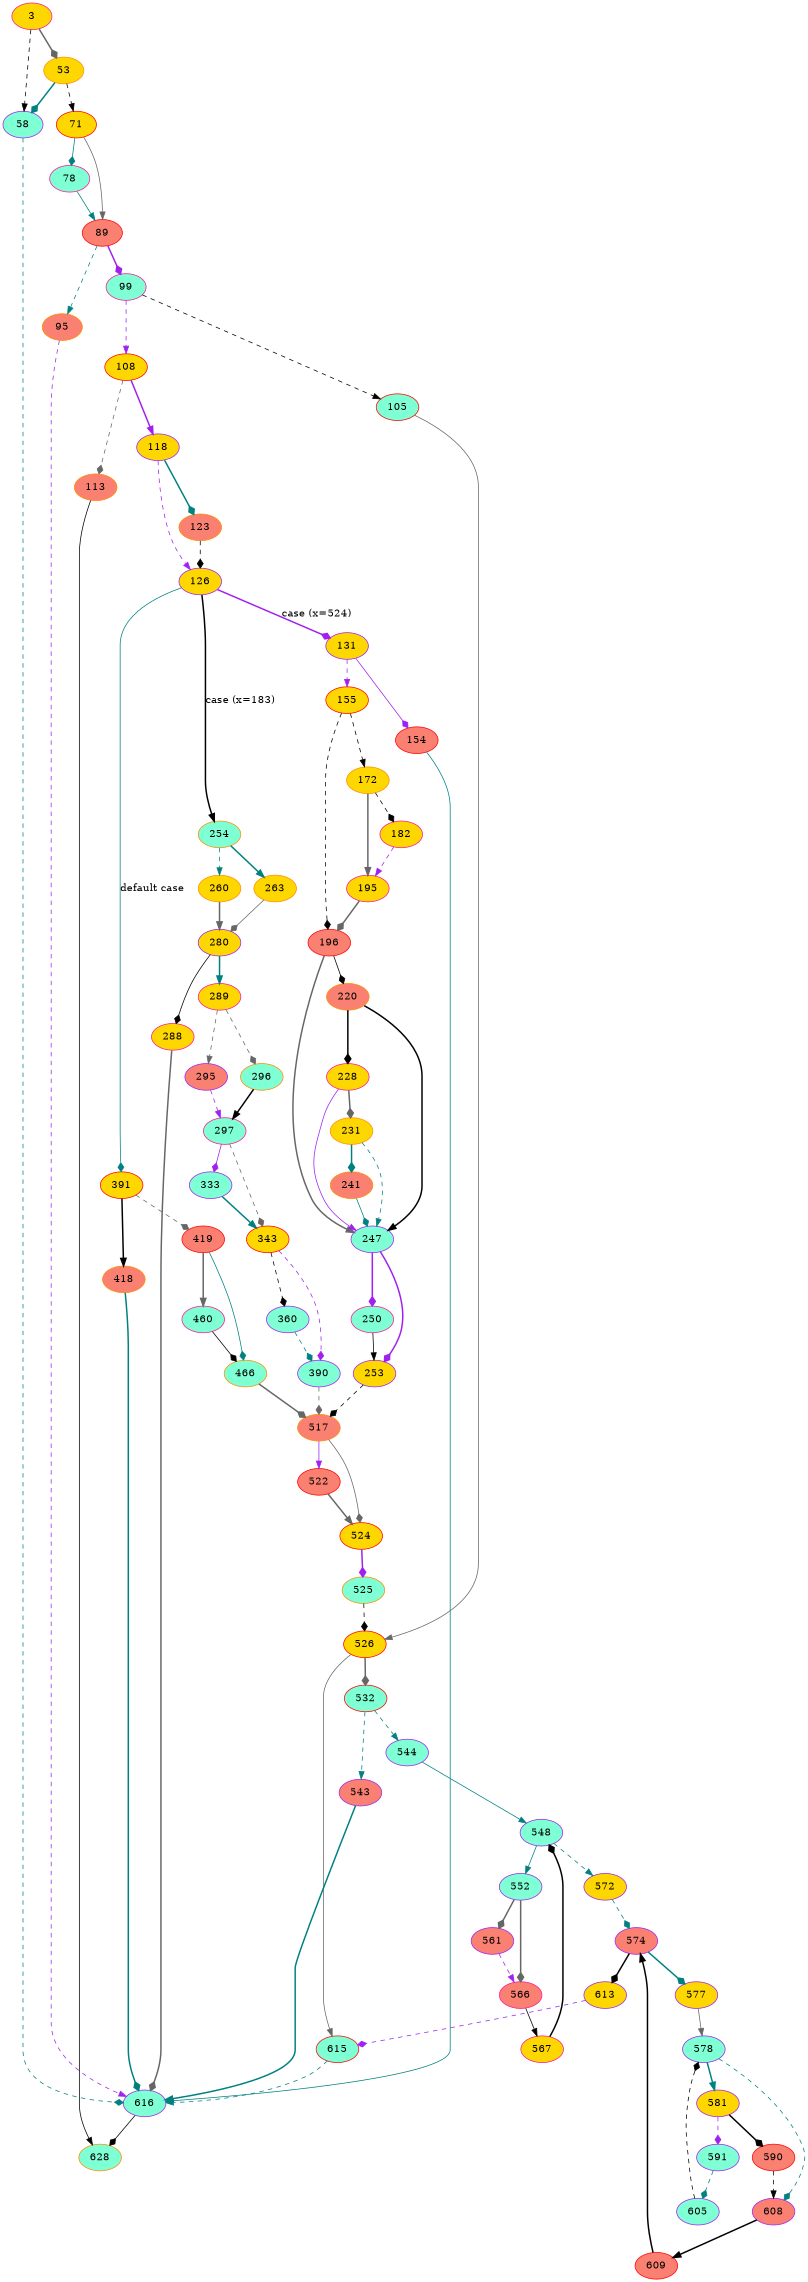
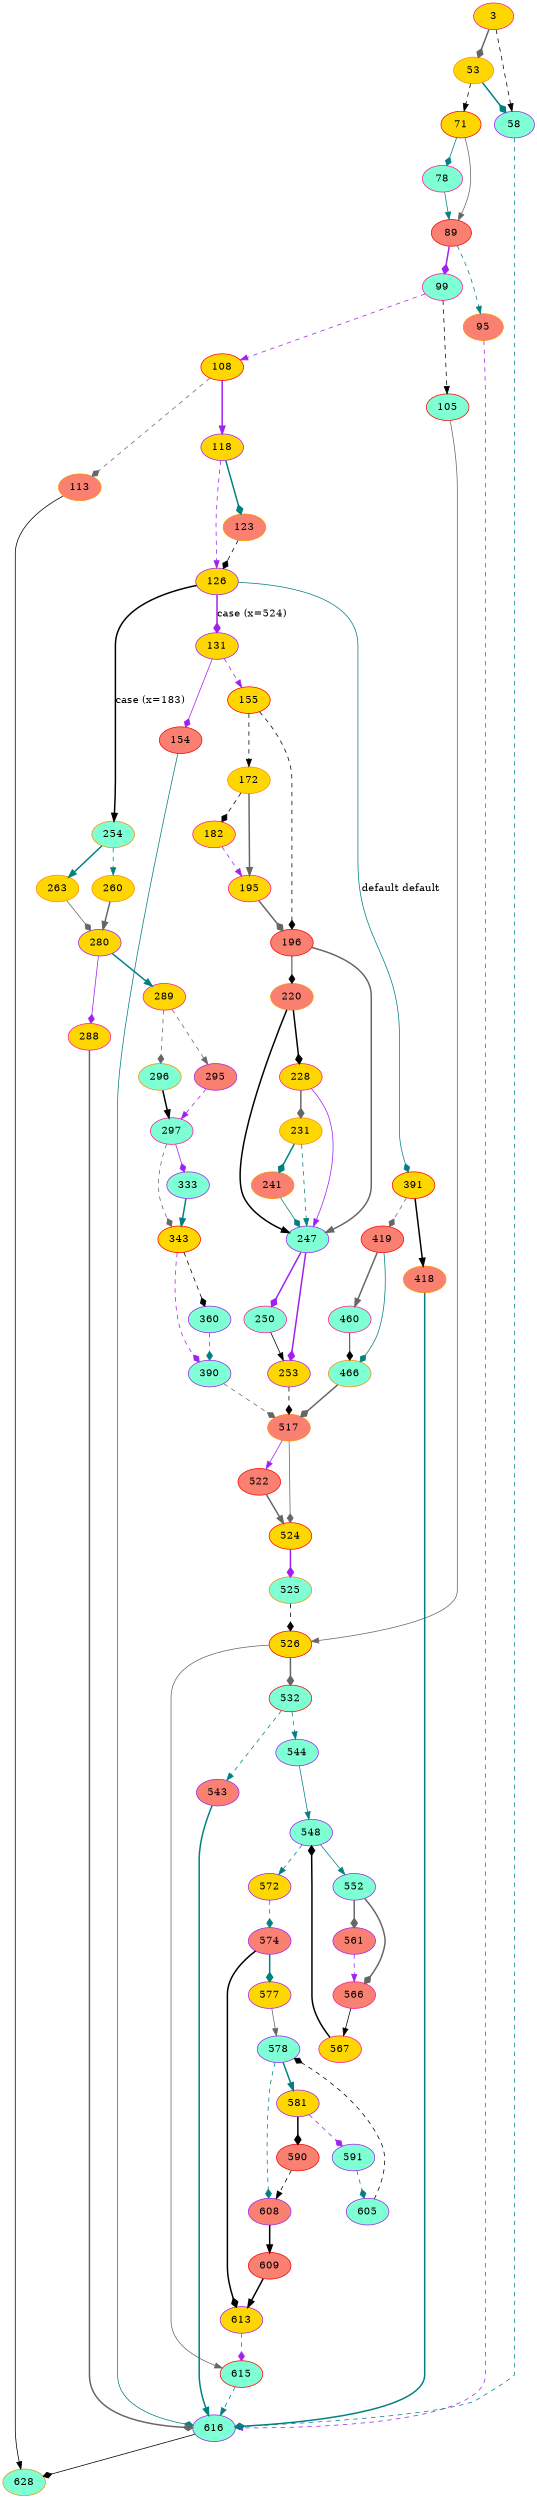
  strict digraph {
    node [color=purple fillcolor=gold style=filled]
    edge [arrowhead=diamond color=teal style=dashed]
    3 [color=deeppink entry=true]
    58 [fillcolor=aquamarine]
    53 [color=darkorange]
    616 [fillcolor=aquamarine]
    71 [color=red]
    628 [color=darkorange fillcolor=aquamarine]
    78 [color=deeppink fillcolor=aquamarine]
    89 [color=red fillcolor=salmon]
    95 [color=darkorange fillcolor=salmon]
    99 [color=deeppink fillcolor=aquamarine]
    105 [color=red fillcolor=aquamarine]
    108 [color=red]
    526 [color=red]
    113 [color=darkorange fillcolor=salmon]
    118
    532 [color=red fillcolor=aquamarine]
    615 [color=red fillcolor=aquamarine]
    123 [color=darkorange fillcolor=salmon]
    126
    544 [fillcolor=aquamarine]
    543 [fillcolor=salmon]
    131
    254 [color=darkorange fillcolor=aquamarine]
    391 [color=red]
    154 [color=red fillcolor=salmon]
    155 [color=red]
    260 [color=darkorange]
    263 [color=darkorange]
    418 [color=darkorange fillcolor=salmon]
    419 [color=red fillcolor=salmon]
    172 [color=darkorange]
    196 [color=red fillcolor=salmon]
    280
    460 [color=deeppink fillcolor=aquamarine]
    466 [color=darkorange fillcolor=aquamarine]
    182 [color=deeppink]
    195 [color=deeppink]
    220 [color=darkorange fillcolor=salmon]
    247 [fillcolor=aquamarine]
    228 [color=deeppink]
    250 [color=deeppink fillcolor=aquamarine]
    253
    231 [color=darkorange]
    517 [color=darkorange fillcolor=salmon]
    241 [color=darkorange fillcolor=salmon]
    522 [color=red fillcolor=salmon]
    524 [color=red]
    525 [color=darkorange fillcolor=aquamarine]
    288 [color=deeppink]
    289 [color=deeppink]
    295 [fillcolor=salmon]
    296 [color=darkorange fillcolor=aquamarine]
    297 [color=deeppink fillcolor=aquamarine]
    333 [fillcolor=aquamarine]
    343 [color=red]
    360 [fillcolor=aquamarine]
    390 [fillcolor=aquamarine]
    548 [fillcolor=aquamarine]
    552 [fillcolor=aquamarine]
    572
    561 [fillcolor=salmon]
    566 [color=deeppink fillcolor=salmon]
    574 [fillcolor=salmon]
    567 [color=deeppink]
    577
    613
    578 [fillcolor=aquamarine]
    581
    608 [fillcolor=salmon]
    590 [color=red fillcolor=salmon]
    591 [fillcolor=aquamarine]
    609 [color=red fillcolor=salmon]
    605 [fillcolor=aquamarine]
    3 -> 58 [arrowhead=normal color=black cond=true]
    3 -> 53 [color=gray40 cond=false style=bold]
    58 -> 616
    53 -> 58 [cond=true style=bold]
    53 -> 71 [arrowhead=normal color=black cond=false]
    616 -> 628 [color=black style=solid]
    71 -> 78 [cond=true style=solid]
    71 -> 89 [arrowhead=normal color=gray40 cond=false style=solid]
    78 -> 89 [arrowhead=normal style=solid]
    89 -> 95 [arrowhead=normal cond=true]
    89 -> 99 [color=purple cond=false style=bold]
    95 -> 616 [arrowhead=normal color=purple]
    99 -> 105 [arrowhead=normal color=black cond=true]
    99 -> 108 [arrowhead=normal color=purple cond=false]
    105 -> 526 [arrowhead=normal color=gray40 style=solid]
    108 -> 113 [color=gray40 cond=true]
    108 -> 118 [arrowhead=normal color=purple cond=false style=bold]
    526 -> 532 [color=gray40 cond=true style=bold]
    526 -> 615 [arrowhead=normal color=gray40 cond=false style=solid]
    113 -> 628 [arrowhead=normal color=black style=solid]
    118 -> 123 [cond=true style=bold]
    118 -> 126 [arrowhead=normal color=purple cond=false]
    532 -> 544 [arrowhead=normal cond=true]
    532 -> 543 [arrowhead=normal cond=false]
    615 -> 616 [arrowhead=normal]
    123 -> 126 [color=black]
    126 -> 131 [color=purple cond="case (x=124)" label="case (x=524)" style=bold]
    126 -> 254 [arrowhead=normal color=black cond="case (x=123)" label="case (x=183)" style=bold]
-   126 -> 391 [cond="default case" label="default case" style=solid]
+   126 -> 391 [cond="default case" label="default default" style=solid]
    544 -> 548 [arrowhead=normal style=solid]
    543 -> 616 [arrowhead=normal style=bold]
    131 -> 154 [color=purple cond=true style=solid]
    131 -> 155 [arrowhead=normal color=purple cond=false]
    254 -> 260 [arrowhead=normal cond=true]
    254 -> 263 [arrowhead=normal cond=false style=bold]
    391 -> 418 [arrowhead=normal color=black cond=true style=bold]
    391 -> 419 [color=gray40 cond=false]
    154 -> 616 [style=solid]
    155 -> 172 [arrowhead=normal color=black cond=true]
    155 -> 196 [color=black cond=false]
    260 -> 280 [arrowhead=normal color=gray40 style=bold]
    263 -> 280 [color=gray40 style=solid]
    418 -> 616 [style=bold]
    419 -> 460 [arrowhead=normal color=gray40 cond=true style=bold]
    419 -> 466 [cond=false style=solid]
    172 -> 182 [color=black cond=true]
    172 -> 195 [arrowhead=normal color=gray40 cond=false style=bold]
    196 -> 220 [color=black cond=true style=solid]
    196 -> 247 [arrowhead=normal color=gray40 cond=false style=bold]
-   280 -> 288 [color=black cond=true style=solid]
+   280 -> 288 [color=purple cond=true style=solid]
    280 -> 289 [arrowhead=normal cond=false style=bold]
    460 -> 466 [color=black style=solid]
    466 -> 517 [color=gray40 style=bold]
    182 -> 195 [arrowhead=normal color=purple]
    195 -> 196 [color=gray40 style=bold]
    220 -> 247 [arrowhead=normal color=black cond=false style=bold]
    220 -> 228 [color=black cond=true style=bold]
    247 -> 250 [color=purple cond=true style=bold]
    247 -> 253 [color=purple cond=false style=bold]
    228 -> 247 [arrowhead=normal color=purple cond=false style=solid]
    228 -> 231 [color=gray40 cond=true style=bold]
    250 -> 253 [arrowhead=normal color=black style=solid]
    253 -> 517 [color=black]
    231 -> 247 [arrowhead=normal cond=false]
    231 -> 241 [cond=true style=bold]
    517 -> 522 [arrowhead=normal color=purple cond=true style=solid]
    517 -> 524 [color=gray40 cond=false style=solid]
    241 -> 247 [style=solid]
    522 -> 524 [arrowhead=normal color=gray40 style=bold]
    524 -> 525 [color=purple style=bold]
    525 -> 526 [color=black]
    288 -> 616 [color=gray40 style=bold]
    289 -> 295 [arrowhead=normal color=gray40 cond=true]
    289 -> 296 [color=gray40 cond=false]
    295 -> 297 [arrowhead=normal color=purple]
    296 -> 297 [arrowhead=normal color=black style=bold]
    297 -> 333 [color=purple cond=true style=solid]
    297 -> 343 [color=gray40 cond=false]
    333 -> 343 [arrowhead=normal style=bold]
    343 -> 360 [color=black cond=true]
    343 -> 390 [color=purple cond=false]
    360 -> 390
    390 -> 517 [color=gray40]
    548 -> 552 [arrowhead=normal cond=true style=solid]
    548 -> 572 [arrowhead=normal cond=false]
    552 -> 561 [color=gray40 cond=true style=bold]
    552 -> 566 [color=gray40 cond=false style=bold]
    572 -> 574
    561 -> 566 [arrowhead=normal color=purple]
    566 -> 567 [arrowhead=normal color=black style=solid]
    574 -> 577 [cond=true style=bold]
    574 -> 613 [color=black cond=false style=bold]
    567 -> 548 [color=black style=bold]
    577 -> 578 [arrowhead=normal color=gray40 style=solid]
    613 -> 615 [color=purple]
    578 -> 581 [arrowhead=normal cond=true style=bold]
    578 -> 608 [cond=false]
    581 -> 590 [color=black cond=true style=bold]
    581 -> 591 [color=purple cond=false]
    608 -> 609 [arrowhead=normal color=black style=bold]
    590 -> 608 [arrowhead=normal color=black]
    591 -> 605
-   609 -> 574 [arrowhead=normal color=black style=bold]
+   609 -> 613 [arrowhead=normal color=black style=bold]
    605 -> 578 [color=black]
  }
